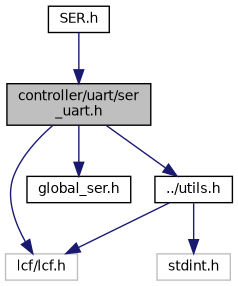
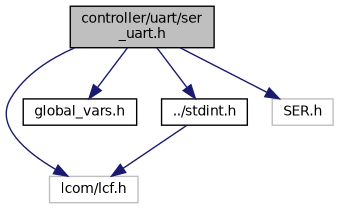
  digraph {
    node [color=black fillcolor=white fontname=Helvetica fontsize=10 shape=record style=filled]
    edge [color=midnightblue fontname=Helvetica fontsize=10 labelfontname=Helvetica labelfontsize=10 style=solid]
    n1 [fillcolor=grey75 fontcolor=black height=0.2 label="controller/uart/ser\l_uart.h" width=0.4]
-   n2 [color=grey75 height=0.2 label="lcf/lcf.h" width=0.4]
-   n3 [height=0.2 label="global_ser.h" width=0.4]
-   n4 [height=0.2 label="../utils.h" width=0.4]
-   n5 [height=0.2 label="SER.h" width=0.4]
-   n6 [color=grey75 height=0.2 label="stdint.h" width=0.4]
+   n2 [color=grey75 height=0.2 label="lcom/lcf.h" width=0.4]
+   n3 [height=0.2 label="global_vars.h" width=0.4]
+   n4 [height=0.2 label="../stdint.h" width=0.4]
+   n5 [color=grey75 height=0.2 label="SER.h" width=0.4]
    n1 -> n2
    n1 -> n3
    n1 -> n4
-   n5 -> n1
+   n1 -> n5
    n4 -> n2
-   n4 -> n6
  }
